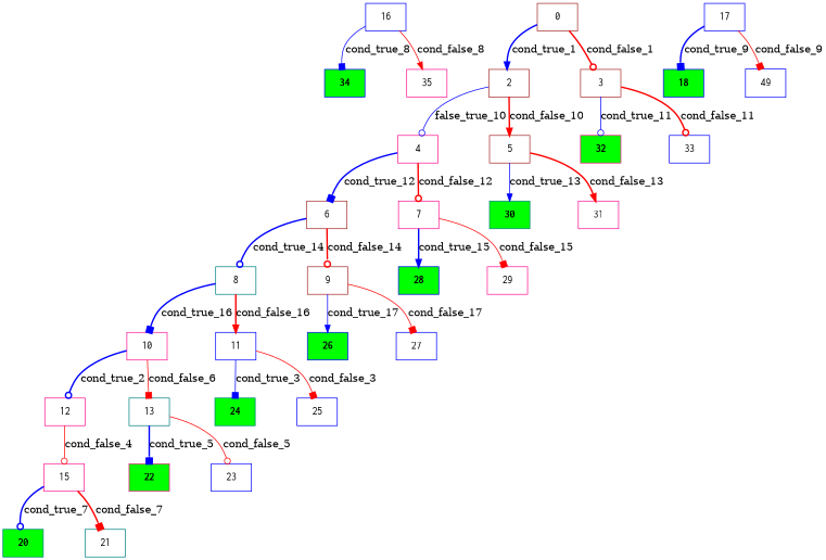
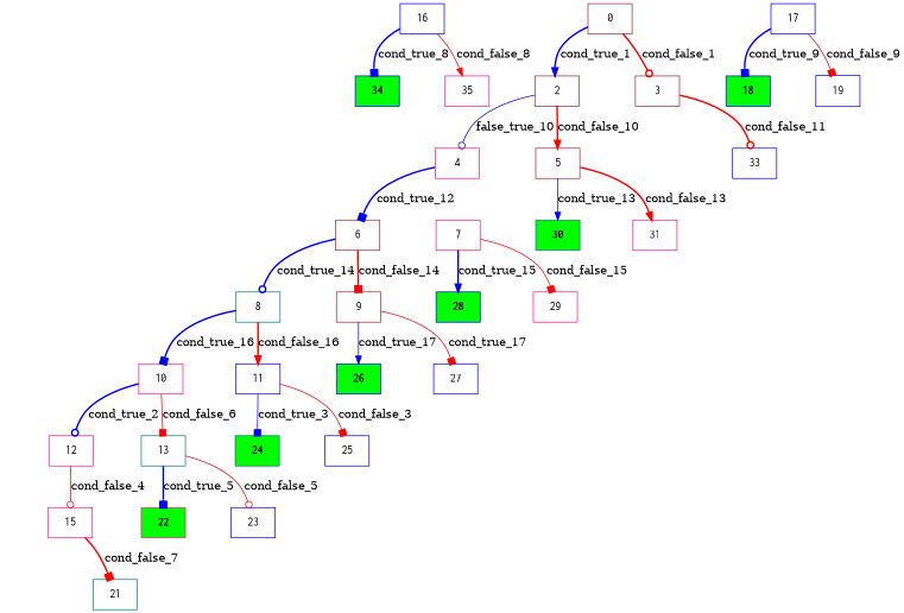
  digraph {
    node [color=blue fontname=Courier shape=record]
    edge [arrowhead=box color=red style=bold]
    34 [fillcolor=green fontcolor=black fontname="Courier-Bold" height=.5 style=filled]
-   32 [color=deeppink fillcolor=green fontcolor=black fontname="Courier-Bold" height=.5 style=filled]
    30 [color=teal fillcolor=green fontcolor=black fontname="Courier-Bold" height=.5 style=filled]
    28 [fillcolor=green fontcolor=black fontname="Courier-Bold" height=.5 style=filled]
    26 [fillcolor=green fontcolor=black fontname="Courier-Bold" height=.5 style=filled]
    24 [color=teal fillcolor=green fontcolor=black fontname="Courier-Bold" height=.5 style=filled]
    22 [color=deeppink fillcolor=green fontcolor=black fontname="Courier-Bold" height=.5 style=filled]
-   20 [color=teal fillcolor=green fontcolor=black fontname="Courier-Bold" height=.5 style=filled]
    18 [fillcolor=green fontcolor=black fontname="Courier-Bold" height=.5 style=filled]
    0 [color=brown height=.5]
    2 [color=brown height=.5]
    3 [color=brown height=.5]
    4 [color=deeppink height=.5]
    5 [color=brown height=.5]
    33 [height=.5]
    6 [color=brown height=.5]
    7 [color=deeppink height=.5]
    31 [color=deeppink height=.5]
    8 [color=teal height=.5]
    9 [color=brown height=.5]
    29 [color=deeppink height=.5]
    10 [color=deeppink height=.5]
    12 [color=deeppink height=.5]
    13 [color=teal height=.5]
    15 [color=deeppink height=.5]
    23 [height=.5]
    21 [color=teal height=.5]
    16 [height=.5]
    35 [color=deeppink height=.5]
    17 [height=.5]
-   19 [height=.5 label=49]
+   19 [height=.5]
    11 [height=.5]
    25 [height=.5]
    27 [height=.5]
    0 -> 2 [arrowhead=normal color=blue label=cond_true_1]
    0 -> 3 [arrowhead=odot label=cond_false_1]
    2 -> 4 [arrowhead=odot color=blue label=false_true_10 style=solid]
    2 -> 5 [arrowhead=normal label=cond_false_10]
-   3 -> 32 [arrowhead=odot color=blue label=cond_true_11 style=solid]
    3 -> 33 [arrowhead=odot label=cond_false_11]
    4 -> 6 [color=blue label=cond_true_12]
-   4 -> 7 [arrowhead=odot label=cond_false_12]
    5 -> 30 [arrowhead=normal color=blue label=cond_true_13 style=solid]
    5 -> 31 [arrowhead=normal label=cond_false_13]
    6 -> 8 [arrowhead=odot color=blue label=cond_true_14]
-   6 -> 9 [arrowhead=odot label=cond_false_14]
+   6 -> 9 [label=cond_false_14]
    7 -> 28 [arrowhead=normal color=blue label=cond_true_15]
    7 -> 29 [label=cond_false_15 style=solid]
    8 -> 10 [color=blue label=cond_true_16]
    8 -> 11 [arrowhead=normal label=cond_false_16]
    9 -> 26 [arrowhead=normal color=blue label=cond_true_17 style=solid]
-   9 -> 27 [label=cond_false_17 style=solid]
+   9 -> 27 [label=cond_true_17 style=solid]
    10 -> 12 [arrowhead=odot color=blue label=cond_true_2]
    10 -> 13 [label=cond_false_6 style=solid]
    12 -> 15 [arrowhead=odot label=cond_false_4 style=solid]
    13 -> 22 [color=blue label=cond_true_5]
    13 -> 23 [arrowhead=odot label=cond_false_5 style=solid]
-   15 -> 20 [arrowhead=odot color=blue label=cond_true_7]
    15 -> 21 [label=cond_false_7]
-   16 -> 34 [color=blue label=cond_true_8 style=solid]
+   16 -> 34 [color=blue label=cond_true_8]
    16 -> 35 [arrowhead=normal label=cond_false_8 style=solid]
    17 -> 18 [color=blue label=cond_true_9]
    17 -> 19 [label=cond_false_9 style=solid]
    11 -> 24 [color=blue label=cond_true_3 style=solid]
    11 -> 25 [label=cond_false_3 style=solid]
  }
